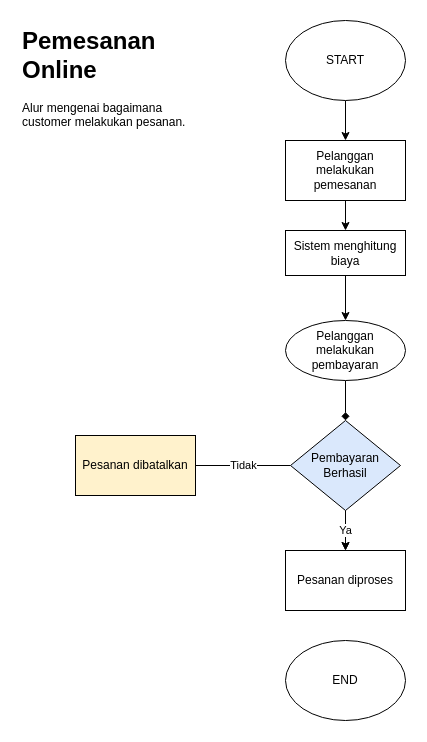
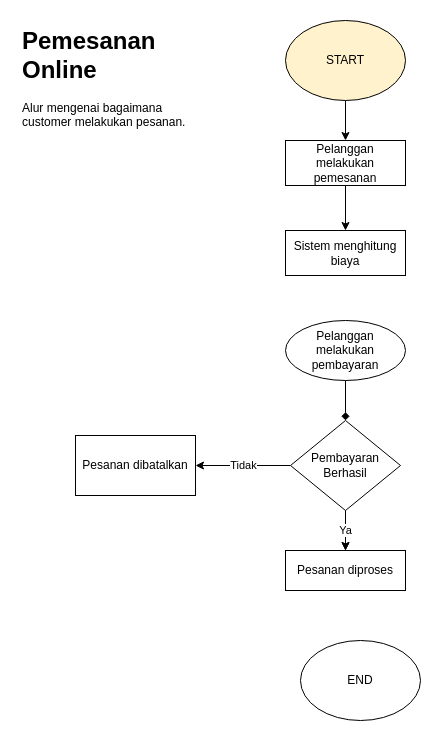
  <mxCell id="0" />
  <mxCell id="1" parent="0" />
  <mxCell id="2" style="edgeStyle=orthogonalEdgeStyle;rounded=0;orthogonalLoop=1;jettySize=auto;html=1;entryX=0.5;entryY=0;entryDx=0;entryDy=0;" edge="1" parent="1" source="3" target="5"><mxGeometry relative="1" as="geometry" /></mxCell>
- <mxCell id="3" value="START" style="ellipse;whiteSpace=wrap;html=1;" vertex="1" parent="1"><mxGeometry x="285" y="20" width="120" height="80" as="geometry" /></mxCell>
+ <mxCell id="3" value="START" style="ellipse;whiteSpace=wrap;html=1;fillColor=#fff2cc;" vertex="1" parent="1"><mxGeometry x="285" y="20" width="120" height="80" as="geometry" /></mxCell>
  <mxCell id="4" style="edgeStyle=orthogonalEdgeStyle;rounded=0;orthogonalLoop=1;jettySize=auto;html=1;" edge="1" parent="1" source="5" target="7"><mxGeometry relative="1" as="geometry" /></mxCell>
- <mxCell id="5" value="Pelanggan melakukan pemesanan" style="rounded=0;whiteSpace=wrap;html=1;" vertex="1" parent="1"><mxGeometry x="285" y="140" width="120" height="60" as="geometry" /></mxCell>
- <mxCell id="6" style="edgeStyle=orthogonalEdgeStyle;rounded=0;orthogonalLoop=1;jettySize=auto;html=1;entryX=0.5;entryY=0;entryDx=0;entryDy=0;" edge="1" parent="1" source="7" target="9"><mxGeometry relative="1" as="geometry" /></mxCell>
+ <mxCell id="5" value="Pelanggan melakukan pemesanan" style="rounded=0;whiteSpace=wrap;html=1;" vertex="1" parent="1"><mxGeometry x="285" y="140" width="120" height="45" as="geometry" /></mxCell>
  <mxCell id="7" value="Sistem menghitung biaya" style="rounded=0;whiteSpace=wrap;html=1;" vertex="1" parent="1"><mxGeometry x="285" y="230" width="120" height="45" as="geometry" /></mxCell>
  <mxCell id="8" style="edgeStyle=orthogonalEdgeStyle;rounded=0;orthogonalLoop=1;jettySize=auto;html=1;entryX=0.5;entryY=0;entryDx=0;entryDy=0;endArrow=diamond;" edge="1" parent="1" source="9" target="14"><mxGeometry relative="1" as="geometry" /></mxCell>
  <mxCell id="9" value="Pelanggan melakukan pembayaran" style="ellipse;whiteSpace=wrap;html=1;" vertex="1" parent="1"><mxGeometry x="285" y="320" width="120" height="60" as="geometry" /></mxCell>
- <mxCell id="10" style="edgeStyle=orthogonalEdgeStyle;rounded=0;orthogonalLoop=1;jettySize=auto;html=1;entryX=1;entryY=0.5;entryDx=0;entryDy=0;endArrow=none;" edge="1" parent="1" source="14" target="17"><mxGeometry relative="1" as="geometry" /></mxCell>
+ <mxCell id="10" style="edgeStyle=orthogonalEdgeStyle;rounded=0;orthogonalLoop=1;jettySize=auto;html=1;entryX=1;entryY=0.5;entryDx=0;entryDy=0;" edge="1" parent="1" source="14" target="17"><mxGeometry relative="1" as="geometry" /></mxCell>
  <mxCell id="11" value="Tidak" style="edgeLabel;html=1;align=center;verticalAlign=middle;resizable=0;points=[];" vertex="1" connectable="0" parent="10"><mxGeometry x="0.002" y="-1" relative="1" as="geometry"><mxPoint as="offset" /></mxGeometry></mxCell>
  <mxCell id="12" value="" style="edgeStyle=orthogonalEdgeStyle;rounded=0;orthogonalLoop=1;jettySize=auto;html=1;" edge="1" parent="1" source="14" target="15"><mxGeometry relative="1" as="geometry" /></mxCell>
  <mxCell id="13" value="Ya" style="edgeStyle=orthogonalEdgeStyle;rounded=0;orthogonalLoop=1;jettySize=auto;html=1;" edge="1" parent="1" source="14" target="15"><mxGeometry relative="1" as="geometry" /></mxCell>
- <mxCell id="14" value="Pembayaran Berhasil" style="rhombus;whiteSpace=wrap;html=1;fillColor=#dae8fc;" vertex="1" parent="1"><mxGeometry x="290" y="420" width="110" height="90" as="geometry" /></mxCell>
- <mxCell id="15" value="Pesanan diproses" style="rounded=0;whiteSpace=wrap;html=1;" vertex="1" parent="1"><mxGeometry x="285" y="550" width="120" height="60" as="geometry" /></mxCell>
- <mxCell id="16" value="END" style="ellipse;whiteSpace=wrap;html=1;" vertex="1" parent="1"><mxGeometry x="285" y="640" width="120" height="80" as="geometry" /></mxCell>
- <mxCell id="17" value="Pesanan dibatalkan" style="rounded=0;whiteSpace=wrap;html=1;fillColor=#fff2cc;" vertex="1" parent="1"><mxGeometry x="75" y="435" width="120" height="60" as="geometry" /></mxCell>
+ <mxCell id="14" value="Pembayaran Berhasil" style="rhombus;whiteSpace=wrap;html=1;" vertex="1" parent="1"><mxGeometry x="290" y="420" width="110" height="90" as="geometry" /></mxCell>
+ <mxCell id="15" value="Pesanan diproses" style="rounded=0;whiteSpace=wrap;html=1;" vertex="1" parent="1"><mxGeometry x="285" y="550" width="120" height="40" as="geometry" /></mxCell>
+ <mxCell id="16" value="END" style="ellipse;whiteSpace=wrap;html=1;" vertex="1" parent="1"><mxGeometry x="300" y="640" width="120" height="80" as="geometry" /></mxCell>
+ <mxCell id="17" value="Pesanan dibatalkan" style="rounded=0;whiteSpace=wrap;html=1;" vertex="1" parent="1"><mxGeometry x="75" y="435" width="120" height="60" as="geometry" /></mxCell>
  <mxCell id="18" value="&lt;h1 style=&quot;margin-top: 0px;&quot;&gt;Pemesanan Online&lt;/h1&gt;&lt;p&gt;Alur mengenai bagaimana customer melakukan pesanan.&lt;/p&gt;" style="text;html=1;whiteSpace=wrap;overflow=hidden;rounded=0;" vertex="1" parent="1"><mxGeometry x="20" y="20" width="180" height="120" as="geometry" /></mxCell>
